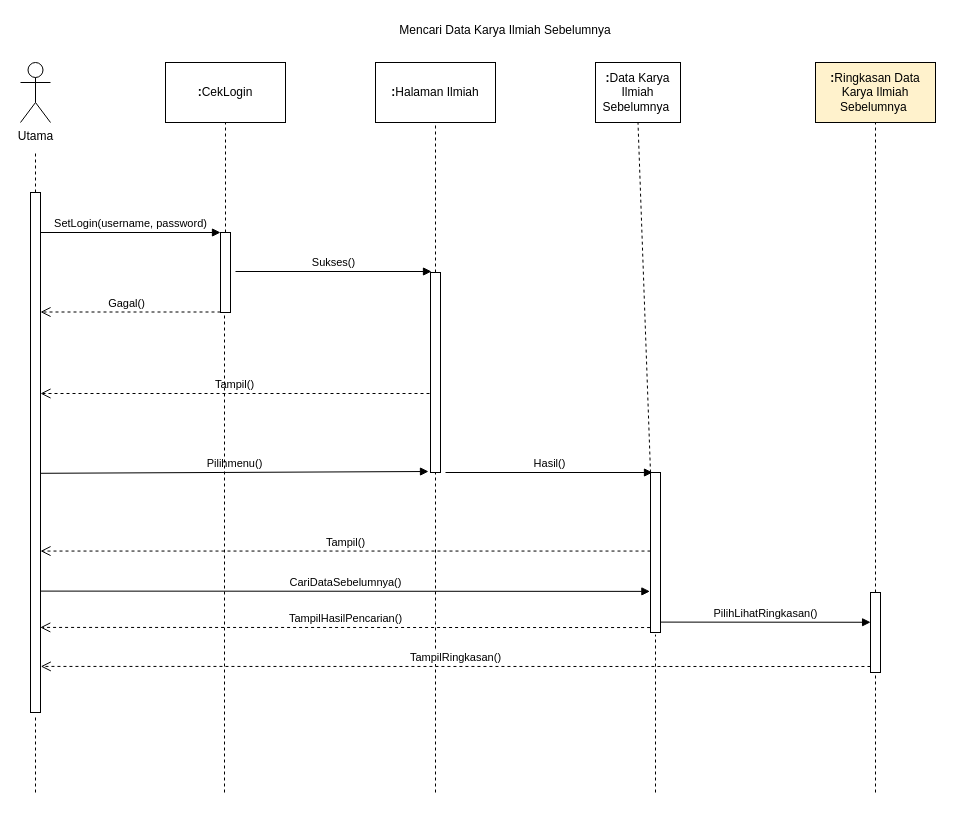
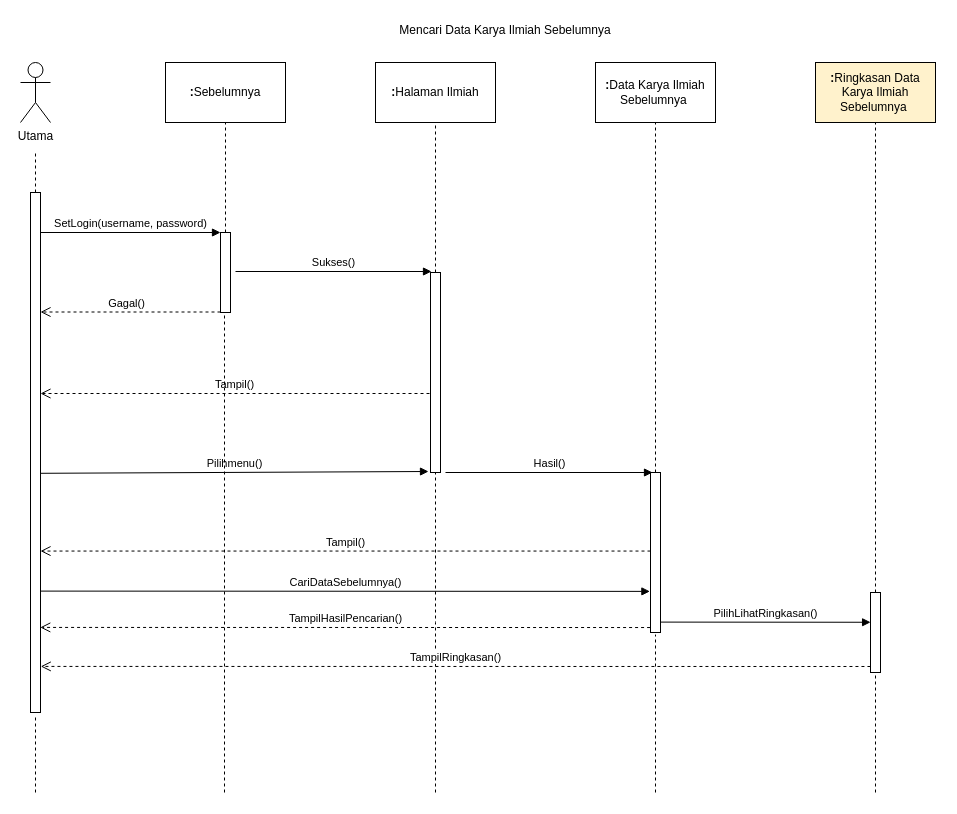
  <mxCell id="0" />
  <mxCell id="1" parent="0" />
  <mxCell id="2" value="" style="endArrow=none;dashed=1;html=1;" parent="1" source="3" edge="1"><mxGeometry width="50" height="50" relative="1" as="geometry"><mxPoint x="35" y="272" as="sourcePoint" /><mxPoint x="35" y="152" as="targetPoint" /></mxGeometry></mxCell>
  <mxCell id="3" value="" style="html=1;points=[];perimeter=orthogonalPerimeter;" parent="1" vertex="1"><mxGeometry x="30" y="192" width="10" height="520" as="geometry" /></mxCell>
  <mxCell id="4" value="Utama" style="shape=umlActor;verticalLabelPosition=bottom;labelBackgroundColor=#ffffff;verticalAlign=top;html=1;" parent="1" vertex="1"><mxGeometry x="20" y="62" width="30" height="60" as="geometry" /></mxCell>
- <mxCell id="5" value="&lt;b&gt;:&lt;/b&gt;CekLogin" style="rounded=0;whiteSpace=wrap;html=1;" parent="1" vertex="1"><mxGeometry x="165" y="62" width="120" height="60" as="geometry" /></mxCell>
+ <mxCell id="5" value="&lt;b&gt;:&lt;/b&gt;Sebelumnya" style="rounded=0;whiteSpace=wrap;html=1;" parent="1" vertex="1"><mxGeometry x="165" y="62" width="120" height="60" as="geometry" /></mxCell>
  <mxCell id="6" value="&lt;b&gt;:&lt;/b&gt;Halaman Ilmiah" style="rounded=0;whiteSpace=wrap;html=1;" parent="1" vertex="1"><mxGeometry x="375" y="62" width="120" height="60" as="geometry" /></mxCell>
- <mxCell id="7" value="&lt;b&gt;:&lt;/b&gt;Data Karya Ilmiah Sebelumnya&amp;nbsp;" style="rounded=0;whiteSpace=wrap;html=1;" parent="1" vertex="1"><mxGeometry x="595" y="62" width="85" height="60" as="geometry" /></mxCell>
+ <mxCell id="7" value="&lt;b&gt;:&lt;/b&gt;Data Karya Ilmiah Sebelumnya&amp;nbsp;" style="rounded=0;whiteSpace=wrap;html=1;" parent="1" vertex="1"><mxGeometry x="595" y="62" width="120" height="60" as="geometry" /></mxCell>
  <mxCell id="8" value="" style="endArrow=none;dashed=1;html=1;entryX=0.5;entryY=1;entryDx=0;entryDy=0;" parent="1" source="17" target="5" edge="1"><mxGeometry width="50" height="50" relative="1" as="geometry"><mxPoint x="225" y="272" as="sourcePoint" /><mxPoint x="245" y="152" as="targetPoint" /></mxGeometry></mxCell>
  <mxCell id="9" value="" style="endArrow=none;dashed=1;html=1;entryX=0.5;entryY=1;entryDx=0;entryDy=0;" parent="1" source="18" target="6" edge="1"><mxGeometry width="50" height="50" relative="1" as="geometry"><mxPoint x="435" y="312" as="sourcePoint" /><mxPoint x="475" y="152" as="targetPoint" /></mxGeometry></mxCell>
  <mxCell id="10" value="" style="endArrow=none;dashed=1;html=1;entryX=0.5;entryY=1;entryDx=0;entryDy=0;" parent="1" source="11" target="7" edge="1"><mxGeometry width="50" height="50" relative="1" as="geometry"><mxPoint x="655" y="352" as="sourcePoint" /><mxPoint x="675" y="132" as="targetPoint" /></mxGeometry></mxCell>
  <mxCell id="11" value="" style="html=1;points=[];perimeter=orthogonalPerimeter;" parent="1" vertex="1"><mxGeometry x="650" y="472" width="10" height="160" as="geometry" /></mxCell>
  <mxCell id="12" value="Gagal()" style="html=1;verticalAlign=bottom;endArrow=open;dashed=1;endSize=8;" parent="1" target="3" edge="1"><mxGeometry x="0.041" relative="1" as="geometry"><mxPoint x="220" y="311.5" as="sourcePoint" /><mxPoint x="47" y="311.5" as="targetPoint" /><mxPoint as="offset" /></mxGeometry></mxCell>
  <mxCell id="13" value="Tampil()" style="html=1;verticalAlign=bottom;endArrow=open;dashed=1;endSize=8;exitX=-0.1;exitY=0.605;exitDx=0;exitDy=0;exitPerimeter=0;" parent="1" source="18" target="3" edge="1"><mxGeometry relative="1" as="geometry"><mxPoint x="430" y="431.5" as="sourcePoint" /><mxPoint x="350" y="431.5" as="targetPoint" /></mxGeometry></mxCell>
  <mxCell id="14" value="Pilihmenu()" style="html=1;verticalAlign=bottom;endArrow=block;entryX=-0.2;entryY=0.995;entryDx=0;entryDy=0;entryPerimeter=0;exitX=1;exitY=0.54;exitDx=0;exitDy=0;exitPerimeter=0;" parent="1" source="3" target="18" edge="1"><mxGeometry width="80" relative="1" as="geometry"><mxPoint x="45" y="512" as="sourcePoint" /><mxPoint x="125" y="512" as="targetPoint" /></mxGeometry></mxCell>
  <mxCell id="15" value="SetLogin(username, password)" style="html=1;verticalAlign=bottom;endArrow=block;entryX=0;entryY=0;entryDx=0;entryDy=0;entryPerimeter=0;" parent="1" source="3" target="17" edge="1"><mxGeometry width="80" relative="1" as="geometry"><mxPoint x="45" y="272" as="sourcePoint" /><mxPoint x="125" y="272" as="targetPoint" /><Array as="points" /></mxGeometry></mxCell>
  <mxCell id="16" value="Sukses()" style="html=1;verticalAlign=bottom;endArrow=block;entryX=0.1;entryY=-0.005;entryDx=0;entryDy=0;entryPerimeter=0;" parent="1" target="18" edge="1"><mxGeometry width="80" relative="1" as="geometry"><mxPoint x="235" y="271" as="sourcePoint" /><mxPoint x="315" y="312" as="targetPoint" /></mxGeometry></mxCell>
  <mxCell id="17" value="" style="html=1;points=[];perimeter=orthogonalPerimeter;" parent="1" vertex="1"><mxGeometry x="220" y="232" width="10" height="80" as="geometry" /></mxCell>
  <mxCell id="18" value="" style="html=1;points=[];perimeter=orthogonalPerimeter;" parent="1" vertex="1"><mxGeometry x="430" y="272" width="10" height="200" as="geometry" /></mxCell>
  <mxCell id="19" value="Hasil()" style="html=1;verticalAlign=bottom;endArrow=block;entryX=0.2;entryY=0;entryDx=0;entryDy=0;entryPerimeter=0;" parent="1" target="11" edge="1"><mxGeometry width="80" relative="1" as="geometry"><mxPoint x="445" y="472" as="sourcePoint" /><mxPoint x="525" y="472" as="targetPoint" /></mxGeometry></mxCell>
  <mxCell id="20" value="" style="endArrow=none;dashed=1;html=1;" parent="1" edge="1"><mxGeometry width="50" height="50" relative="1" as="geometry"><mxPoint x="224" y="792" as="sourcePoint" /><mxPoint x="224" y="312" as="targetPoint" /></mxGeometry></mxCell>
  <mxCell id="21" value="" style="endArrow=none;dashed=1;html=1;" parent="1" target="18" edge="1"><mxGeometry width="50" height="50" relative="1" as="geometry"><mxPoint x="435" y="792" as="sourcePoint" /><mxPoint x="435" y="476" as="targetPoint" /><Array as="points"><mxPoint x="435" y="632" /></Array></mxGeometry></mxCell>
  <mxCell id="22" value="Tampil()" style="html=1;verticalAlign=bottom;endArrow=open;dashed=1;endSize=8;exitX=0;exitY=0.491;exitDx=0;exitDy=0;exitPerimeter=0;" parent="1" target="3" edge="1" source="11"><mxGeometry relative="1" as="geometry"><mxPoint x="645" y="552" as="sourcePoint" /><mxPoint x="565" y="552" as="targetPoint" /></mxGeometry></mxCell>
  <mxCell id="23" value="CariDataSebelumnya()" style="html=1;verticalAlign=bottom;endArrow=block;entryX=-0.06;entryY=0.743;entryDx=0;entryDy=0;entryPerimeter=0;" parent="1" edge="1" target="11"><mxGeometry width="80" relative="1" as="geometry"><mxPoint x="40" y="590.6" as="sourcePoint" /><mxPoint x="647.24" y="590.6" as="targetPoint" /></mxGeometry></mxCell>
  <mxCell id="24" value="" style="endArrow=none;dashed=1;html=1;entryX=0.5;entryY=1.008;entryDx=0;entryDy=0;entryPerimeter=0;" parent="1" target="3" edge="1"><mxGeometry width="50" height="50" relative="1" as="geometry"><mxPoint x="35" y="792" as="sourcePoint" /><mxPoint x="65" y="722" as="targetPoint" /></mxGeometry></mxCell>
  <mxCell id="25" value="" style="endArrow=none;dashed=1;html=1;entryX=0.5;entryY=1.013;entryDx=0;entryDy=0;entryPerimeter=0;" parent="1" target="11" edge="1"><mxGeometry width="50" height="50" relative="1" as="geometry"><mxPoint x="655" y="792" as="sourcePoint" /><mxPoint x="665" y="742" as="targetPoint" /></mxGeometry></mxCell>
  <mxCell id="26" value="Mencari Data Karya Ilmiah Sebelumnya" style="text;html=1;strokeColor=none;fillColor=none;align=center;verticalAlign=middle;whiteSpace=wrap;rounded=0;" parent="1" vertex="1"><mxGeometry x="292" y="20" width="426" height="20" as="geometry" /></mxCell>
  <mxCell id="27" value="TampilHasilPencarian()" style="html=1;verticalAlign=bottom;endArrow=open;dashed=1;endSize=8;entryX=0.976;entryY=0.846;entryDx=0;entryDy=0;entryPerimeter=0;exitX=-0.041;exitY=0.969;exitDx=0;exitDy=0;exitPerimeter=0;" parent="1" edge="1" source="11"><mxGeometry relative="1" as="geometry"><mxPoint x="645" y="627" as="sourcePoint" /><mxPoint x="39.76" y="626.92" as="targetPoint" /></mxGeometry></mxCell>
  <mxCell id="28" value="&lt;b&gt;:&lt;/b&gt;Ringkasan Data Karya Ilmiah Sebelumnya&amp;nbsp;" style="rounded=0;whiteSpace=wrap;html=1;fillColor=#fff2cc;" vertex="1" parent="1"><mxGeometry x="815" y="62" width="120" height="60" as="geometry" /></mxCell>
  <mxCell id="29" value="" style="endArrow=none;dashed=1;html=1;entryX=0.5;entryY=1;entryDx=0;entryDy=0;" edge="1" parent="1" source="30" target="28"><mxGeometry width="50" height="50" relative="1" as="geometry"><mxPoint x="875" y="352" as="sourcePoint" /><mxPoint x="895" y="132" as="targetPoint" /></mxGeometry></mxCell>
  <mxCell id="30" value="" style="html=1;points=[];perimeter=orthogonalPerimeter;" vertex="1" parent="1"><mxGeometry x="870" y="592" width="10" height="80" as="geometry" /></mxCell>
  <mxCell id="31" value="" style="endArrow=none;dashed=1;html=1;entryX=0.5;entryY=1.013;entryDx=0;entryDy=0;entryPerimeter=0;" edge="1" parent="1" target="30"><mxGeometry width="50" height="50" relative="1" as="geometry"><mxPoint x="875" y="792" as="sourcePoint" /><mxPoint x="885" y="742" as="targetPoint" /></mxGeometry></mxCell>
  <mxCell id="32" value="PilihLihatRingkasan()" style="html=1;verticalAlign=bottom;endArrow=block;exitX=0.996;exitY=0.935;exitDx=0;exitDy=0;exitPerimeter=0;entryX=0.009;entryY=0.372;entryDx=0;entryDy=0;entryPerimeter=0;" edge="1" parent="1" source="11" target="30"><mxGeometry width="80" relative="1" as="geometry"><mxPoint x="525" y="602.1" as="sourcePoint" /><mxPoint x="869" y="621" as="targetPoint" /></mxGeometry></mxCell>
  <mxCell id="33" value="TampilRingkasan()" style="html=1;verticalAlign=bottom;endArrow=open;dashed=1;endSize=8;entryX=0.976;entryY=0.846;entryDx=0;entryDy=0;entryPerimeter=0;exitX=-0.006;exitY=0.925;exitDx=0;exitDy=0;exitPerimeter=0;" edge="1" parent="1" source="30"><mxGeometry relative="1" as="geometry"><mxPoint x="865" y="666" as="sourcePoint" /><mxPoint x="40.26" y="665.92" as="targetPoint" /></mxGeometry></mxCell>
